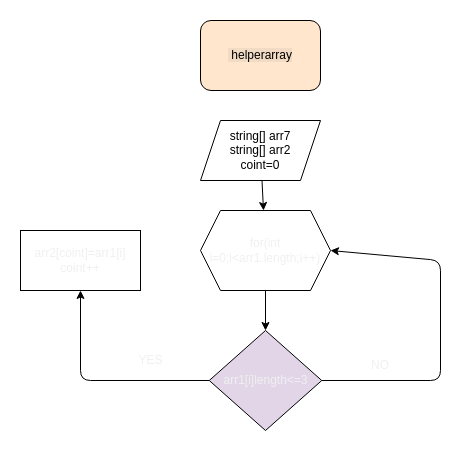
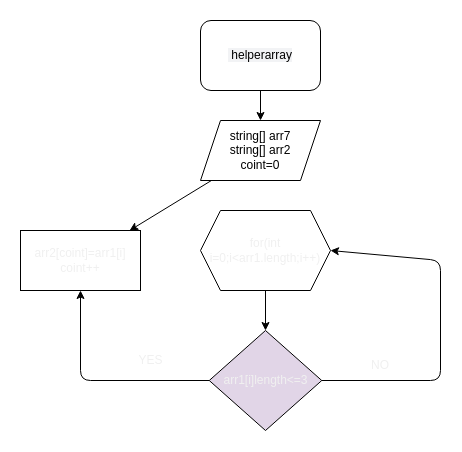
  <mxCell id="0" />
  <mxCell id="1" parent="0" />
- <mxCell id="3" value="&lt;font style=&quot;font-size: 12px&quot;&gt;&lt;span style=&quot;font-family: &amp;#34;arial&amp;#34; , &amp;#34;helvetica&amp;#34; , sans-serif ; background-color: rgba(7 , 28 , 71 , 0.05)&quot;&gt;&amp;nbsp;helper&lt;/span&gt;&lt;span style=&quot;font-family: &amp;#34;arial&amp;#34; , &amp;#34;helvetica&amp;#34; , sans-serif ; background-color: rgba(7 , 28 , 71 , 0.05)&quot;&gt;array&lt;/span&gt;&lt;/font&gt;" style="rounded=1;whiteSpace=wrap;html=1;fillColor=#ffe6cc;" vertex="1" parent="1"><mxGeometry x="200" y="20" width="120" height="70" as="geometry" /></mxCell>
- <mxCell id="4" value="" style="edgeStyle=none;html=1;fontSize=12;fontColor=#F0F0F0;" edge="1" parent="1" source="5" target="7"><mxGeometry relative="1" as="geometry" /></mxCell>
+ <mxCell id="2" style="edgeStyle=none;html=1;exitX=0.5;exitY=1;exitDx=0;exitDy=0;entryX=0.5;entryY=0;entryDx=0;entryDy=0;" edge="1" parent="1" source="3" target="5"><mxGeometry relative="1" as="geometry" /></mxCell>
+ <mxCell id="3" value="&lt;font style=&quot;font-size: 12px&quot;&gt;&lt;span style=&quot;font-family: &amp;#34;arial&amp;#34; , &amp;#34;helvetica&amp;#34; , sans-serif ; background-color: rgba(7 , 28 , 71 , 0.05)&quot;&gt;&amp;nbsp;helper&lt;/span&gt;&lt;span style=&quot;font-family: &amp;#34;arial&amp;#34; , &amp;#34;helvetica&amp;#34; , sans-serif ; background-color: rgba(7 , 28 , 71 , 0.05)&quot;&gt;array&lt;/span&gt;&lt;/font&gt;" style="rounded=1;whiteSpace=wrap;html=1;" vertex="1" parent="1"><mxGeometry x="200" y="20" width="120" height="70" as="geometry" /></mxCell>
+ <mxCell id="4" value="" style="edgeStyle=none;html=1;fontSize=12;fontColor=#F0F0F0;" edge="1" parent="1" source="5" target="11"><mxGeometry relative="1" as="geometry" /></mxCell>
  <mxCell id="5" value="string[] arr7&lt;br&gt;string[] arr2&lt;br&gt;coint=0" style="shape=parallelogram;perimeter=parallelogramPerimeter;whiteSpace=wrap;html=1;fixedSize=1;" vertex="1" parent="1"><mxGeometry x="200" y="120" width="120" height="60" as="geometry" /></mxCell>
  <mxCell id="6" value="" style="edgeStyle=none;html=1;fontSize=12;fontColor=#F0F0F0;" edge="1" parent="1" source="7" target="10"><mxGeometry relative="1" as="geometry" /></mxCell>
  <mxCell id="7" value="for(int i=0;i&amp;lt;arr1.length;i++)" style="shape=hexagon;perimeter=hexagonPerimeter2;whiteSpace=wrap;html=1;fixedSize=1;fontSize=12;fontColor=#F0F0F0;" vertex="1" parent="1"><mxGeometry x="200" y="210" width="130" height="80" as="geometry" /></mxCell>
  <mxCell id="8" style="edgeStyle=none;html=1;exitX=1;exitY=0.5;exitDx=0;exitDy=0;fontSize=12;fontColor=#F0F0F0;entryX=1;entryY=0.5;entryDx=0;entryDy=0;" edge="1" parent="1" source="10" target="7"><mxGeometry relative="1" as="geometry"><mxPoint x="440" y="240" as="targetPoint" /><Array as="points"><mxPoint x="440" y="380" /><mxPoint x="440" y="260" /></Array></mxGeometry></mxCell>
  <mxCell id="9" style="edgeStyle=none;html=1;exitX=0;exitY=0.5;exitDx=0;exitDy=0;fontSize=12;fontColor=#F0F0F0;" edge="1" parent="1" source="10"><mxGeometry relative="1" as="geometry"><mxPoint x="80" y="290" as="targetPoint" /><Array as="points"><mxPoint x="80" y="380" /></Array></mxGeometry></mxCell>
  <mxCell id="10" value="arr1[i]length&amp;lt;=3" style="rhombus;whiteSpace=wrap;html=1;fontSize=12;fontColor=#F0F0F0;fillColor=#e1d5e7;" vertex="1" parent="1"><mxGeometry x="208.75" y="330" width="112.5" height="100" as="geometry" /></mxCell>
  <mxCell id="11" value="arr2[coint]=arr1[i]&lt;br&gt;coint++" style="rounded=0;whiteSpace=wrap;html=1;fontSize=12;fontColor=#F0F0F0;" vertex="1" parent="1"><mxGeometry x="20" y="230" width="120" height="60" as="geometry" /></mxCell>
  <mxCell id="12" value="NO" style="text;html=1;strokeColor=none;fillColor=none;align=center;verticalAlign=middle;whiteSpace=wrap;rounded=0;fontSize=12;fontColor=#F0F0F0;" vertex="1" parent="1"><mxGeometry x="350" y="350" width="60" height="30" as="geometry" /></mxCell>
  <mxCell id="13" value="YES" style="text;html=1;align=center;verticalAlign=middle;resizable=0;points=[];autosize=1;strokeColor=none;fillColor=none;fontSize=12;fontColor=#F0F0F0;" vertex="1" parent="1"><mxGeometry x="130" y="350" width="40" height="20" as="geometry" /></mxCell>
